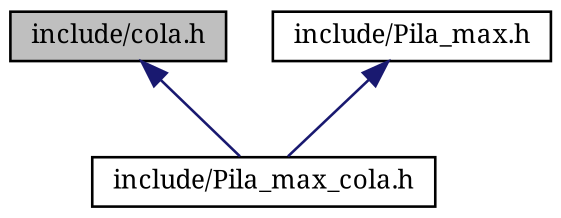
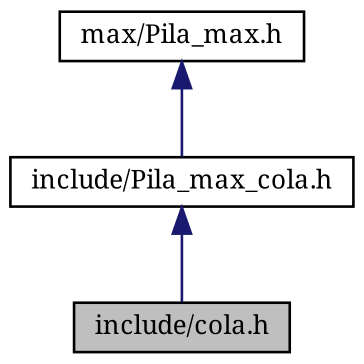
  digraph {
    fontname="Noto Serif"
    node [color=black fillcolor=white fontname="Noto Serif" fontsize=10 shape=record style=filled]
    edge [color=midnightblue dir=back fontname="Noto Serif" fontsize=10 labelfontname=Helvetica labelfontsize=10 style=solid]
    n1 [fillcolor=grey75 fontcolor=black height=0.2 label="include/cola.h" width=0.4]
    n2 [height=0.2 label="include/Pila_max_cola.h" width=0.4]
-   n3 [height=0.2 label="include/Pila_max.h" width=0.4]
-   n1 -> n2
+   n3 [height=0.2 label="max/Pila_max.h" width=0.4]
+   n2 -> n1
    n3 -> n2
  }
